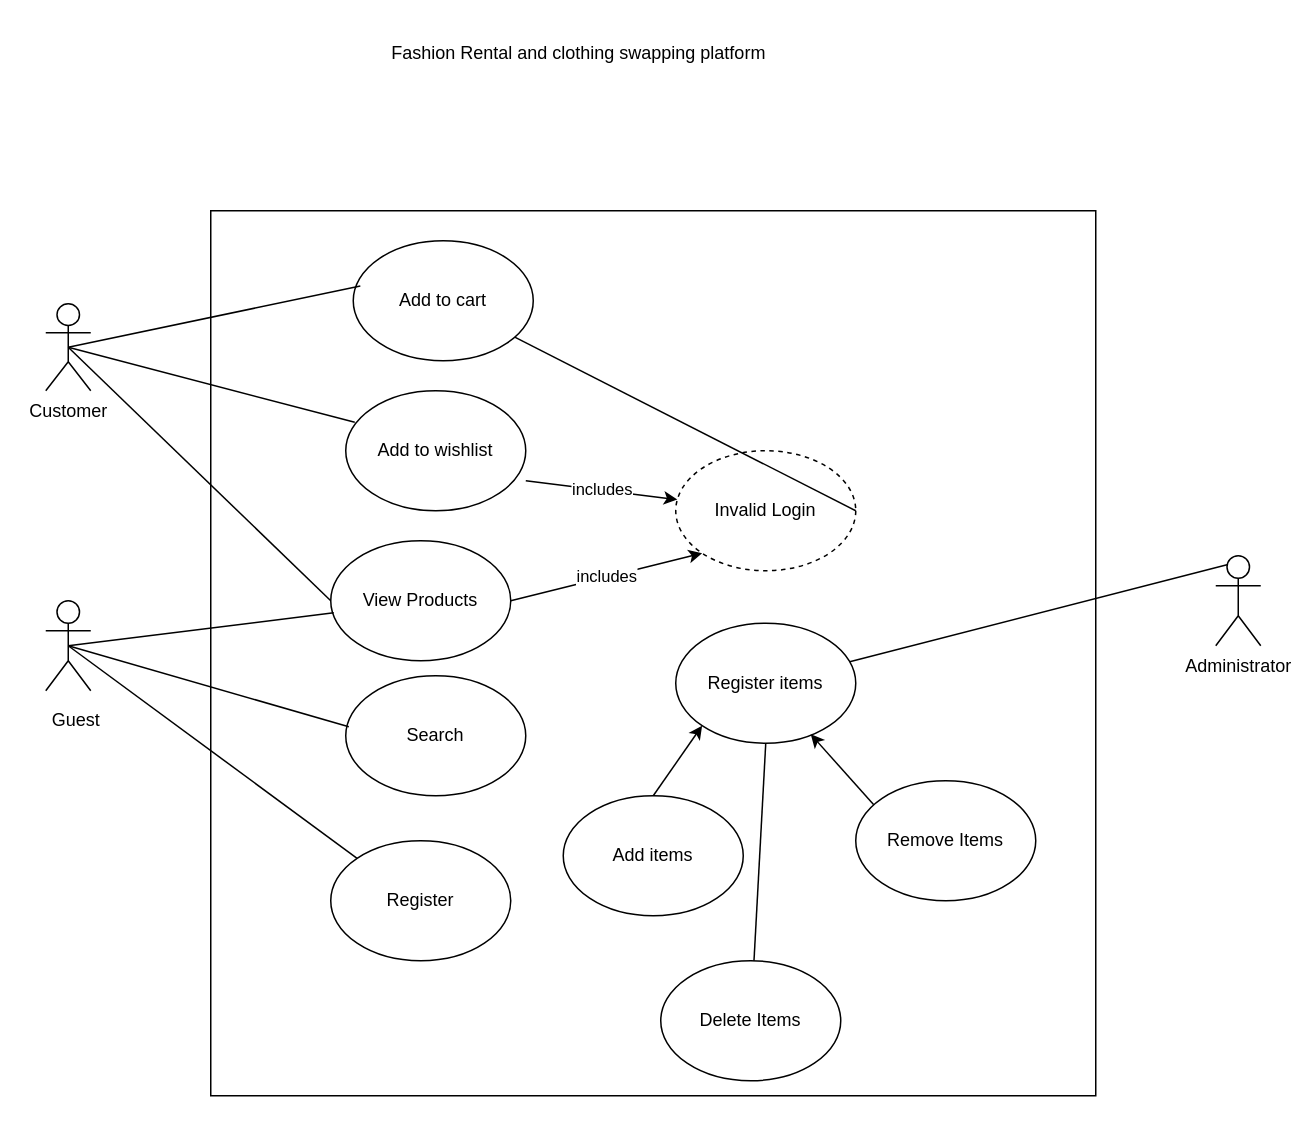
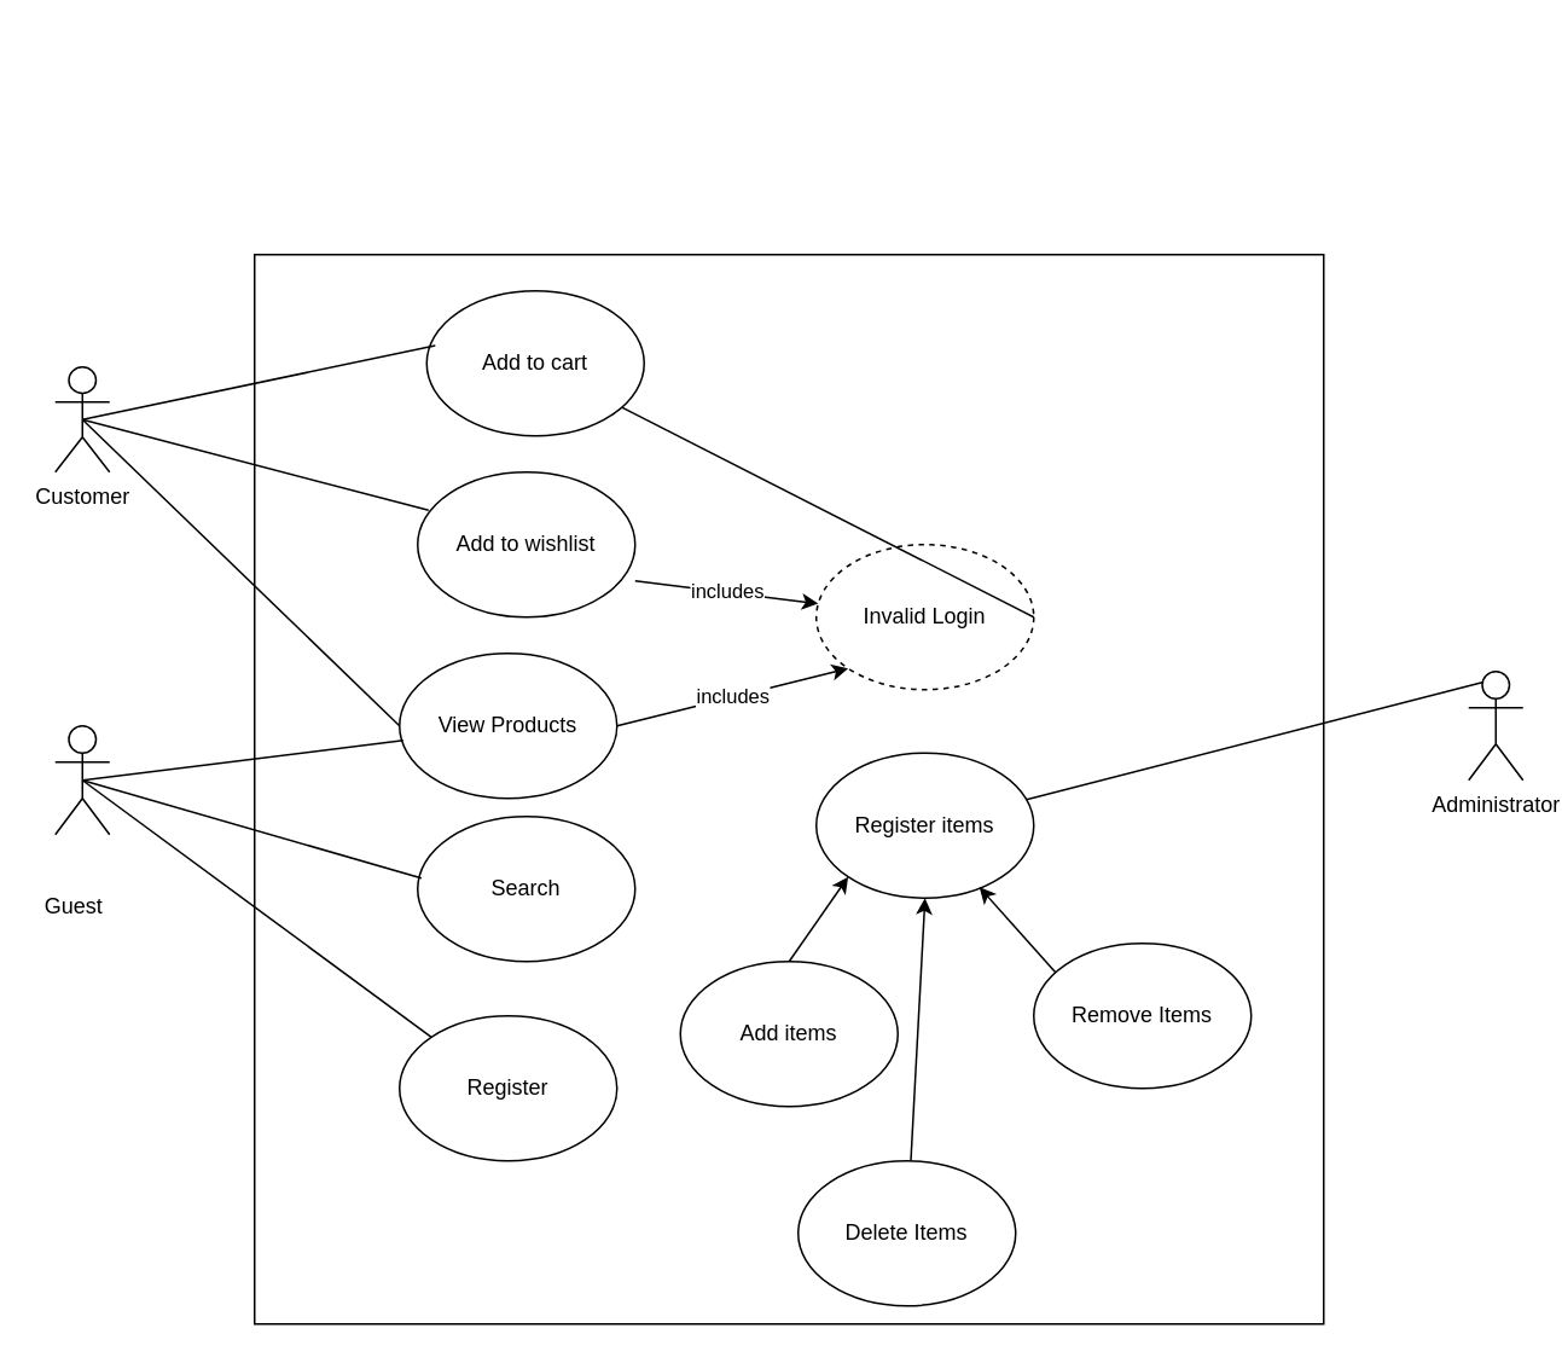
  <mxCell id="0" />
  <mxCell id="1" parent="0" />
  <mxCell id="2" value="" style="edgeStyle=none;html=1;" parent="1" edge="1"><mxGeometry relative="1" as="geometry"><mxPoint x="97.551" y="85" as="sourcePoint" /><mxPoint x="97.551" y="85" as="targetPoint" /></mxGeometry></mxCell>
  <mxCell id="3" value="" style="whiteSpace=wrap;html=1;aspect=fixed;" vertex="1" parent="1"><mxGeometry x="140" y="140" width="590" height="590" as="geometry" /></mxCell>
  <mxCell id="4" value="Customer" style="shape=umlActor;verticalLabelPosition=bottom;verticalAlign=top;html=1;outlineConnect=0;" vertex="1" parent="1"><mxGeometry x="30" y="202" width="30" height="58" as="geometry" /></mxCell>
  <mxCell id="5" value="" style="shape=umlActor;verticalLabelPosition=bottom;verticalAlign=top;html=1;outlineConnect=0;" vertex="1" parent="1"><mxGeometry x="30" y="400" width="30" height="60" as="geometry" /></mxCell>
- <mxCell id="6" value="Guest" style="text;html=1;align=center;verticalAlign=middle;resizable=0;points=[];autosize=1;strokeColor=none;fillColor=none;" vertex="1" parent="1"><mxGeometry x="20" y="465" width="60" height="30" as="geometry" /></mxCell>
+ <mxCell id="6" value="Guest" style="text;html=1;align=center;verticalAlign=middle;resizable=0;points=[];autosize=1;strokeColor=none;fillColor=none;" vertex="1" parent="1"><mxGeometry x="10" y="485" width="60" height="30" as="geometry" /></mxCell>
  <mxCell id="7" value="Administrator" style="shape=umlActor;verticalLabelPosition=bottom;verticalAlign=top;html=1;outlineConnect=0;" vertex="1" parent="1"><mxGeometry x="810" y="370" width="30" height="60" as="geometry" /></mxCell>
  <mxCell id="8" value="Add to cart" style="ellipse;whiteSpace=wrap;html=1;" vertex="1" parent="1"><mxGeometry x="235" y="160" width="120" height="80" as="geometry" /></mxCell>
  <mxCell id="9" value="View Products" style="ellipse;whiteSpace=wrap;html=1;" vertex="1" parent="1"><mxGeometry x="220" y="360" width="120" height="80" as="geometry" /></mxCell>
  <mxCell id="10" value="Add to wishlist" style="ellipse;whiteSpace=wrap;html=1;" vertex="1" parent="1"><mxGeometry x="230" y="260" width="120" height="80" as="geometry" /></mxCell>
  <mxCell id="11" value="Invalid Login" style="ellipse;whiteSpace=wrap;html=1;dashed=1;" vertex="1" parent="1"><mxGeometry x="450" y="300" width="120" height="80" as="geometry" /></mxCell>
  <mxCell id="12" value="Search" style="ellipse;whiteSpace=wrap;html=1;" vertex="1" parent="1"><mxGeometry x="230" y="450" width="120" height="80" as="geometry" /></mxCell>
  <mxCell id="13" value="Register" style="ellipse;whiteSpace=wrap;html=1;" vertex="1" parent="1"><mxGeometry x="220" y="560" width="120" height="80" as="geometry" /></mxCell>
  <mxCell id="14" value="Register items" style="ellipse;whiteSpace=wrap;html=1;" vertex="1" parent="1"><mxGeometry x="450" y="415" width="120" height="80" as="geometry" /></mxCell>
  <mxCell id="15" value="Add items" style="ellipse;whiteSpace=wrap;html=1;" vertex="1" parent="1"><mxGeometry x="375" y="530" width="120" height="80" as="geometry" /></mxCell>
  <mxCell id="16" value="Delete Items" style="ellipse;whiteSpace=wrap;html=1;" vertex="1" parent="1"><mxGeometry x="440" y="640" width="120" height="80" as="geometry" /></mxCell>
  <mxCell id="17" value="Remove Items" style="ellipse;whiteSpace=wrap;html=1;" vertex="1" parent="1"><mxGeometry x="570" y="520" width="120" height="80" as="geometry" /></mxCell>
  <mxCell id="18" value="" style="endArrow=none;html=1;exitX=0.5;exitY=0.5;exitDx=0;exitDy=0;exitPerimeter=0;entryX=0.169;entryY=0.085;entryDx=0;entryDy=0;entryPerimeter=0;" edge="1" parent="1" source="4" target="3"><mxGeometry width="50" height="50" relative="1" as="geometry"><mxPoint x="310" y="390" as="sourcePoint" /><mxPoint x="360" y="340" as="targetPoint" /></mxGeometry></mxCell>
  <mxCell id="19" value="" style="endArrow=none;html=1;entryX=0.017;entryY=0.425;entryDx=0;entryDy=0;entryPerimeter=0;exitX=0.5;exitY=0.5;exitDx=0;exitDy=0;exitPerimeter=0;" edge="1" parent="1" source="5" target="12"><mxGeometry width="50" height="50" relative="1" as="geometry"><mxPoint x="310" y="390" as="sourcePoint" /><mxPoint x="360" y="340" as="targetPoint" /></mxGeometry></mxCell>
  <mxCell id="20" value="" style="endArrow=none;html=1;entryX=0;entryY=0.5;entryDx=0;entryDy=0;exitX=0.5;exitY=0.5;exitDx=0;exitDy=0;exitPerimeter=0;" edge="1" parent="1" source="4" target="9"><mxGeometry width="50" height="50" relative="1" as="geometry"><mxPoint x="310" y="390" as="sourcePoint" /><mxPoint x="360" y="340" as="targetPoint" /></mxGeometry></mxCell>
  <mxCell id="21" value="" style="endArrow=none;html=1;entryX=0.05;entryY=0.263;entryDx=0;entryDy=0;entryPerimeter=0;exitX=0.5;exitY=0.5;exitDx=0;exitDy=0;exitPerimeter=0;" edge="1" parent="1" source="4" target="10"><mxGeometry width="50" height="50" relative="1" as="geometry"><mxPoint x="310" y="390" as="sourcePoint" /><mxPoint x="360" y="340" as="targetPoint" /></mxGeometry></mxCell>
  <mxCell id="22" value="" style="endArrow=none;html=1;entryX=0;entryY=0;entryDx=0;entryDy=0;exitX=0.5;exitY=0.5;exitDx=0;exitDy=0;exitPerimeter=0;" edge="1" parent="1" source="5" target="13"><mxGeometry width="50" height="50" relative="1" as="geometry"><mxPoint x="310" y="510" as="sourcePoint" /><mxPoint x="360" y="460" as="targetPoint" /></mxGeometry></mxCell>
  <mxCell id="23" value="" style="endArrow=none;html=1;exitX=0.5;exitY=0.5;exitDx=0;exitDy=0;exitPerimeter=0;entryX=0.017;entryY=0.6;entryDx=0;entryDy=0;entryPerimeter=0;" edge="1" parent="1" source="5" target="9"><mxGeometry width="50" height="50" relative="1" as="geometry"><mxPoint x="200" y="390" as="sourcePoint" /><mxPoint x="250" y="340" as="targetPoint" /></mxGeometry></mxCell>
  <mxCell id="24" value="" style="endArrow=none;html=1;entryX=0.25;entryY=0.1;entryDx=0;entryDy=0;entryPerimeter=0;" edge="1" parent="1" source="14" target="7"><mxGeometry width="50" height="50" relative="1" as="geometry"><mxPoint x="700" y="520" as="sourcePoint" /><mxPoint x="750" y="470" as="targetPoint" /></mxGeometry></mxCell>
  <mxCell id="25" value="" style="endArrow=none;html=1;exitX=1;exitY=0.5;exitDx=0;exitDy=0;" edge="1" parent="1" source="11" target="8"><mxGeometry width="50" height="50" relative="1" as="geometry"><mxPoint x="700" y="520" as="sourcePoint" /><mxPoint x="750" y="470" as="targetPoint" /></mxGeometry></mxCell>
  <mxCell id="26" value="includes" style="endArrow=classic;html=1;exitX=0.356;exitY=0.305;exitDx=0;exitDy=0;exitPerimeter=0;" edge="1" parent="1" source="3" target="11"><mxGeometry width="50" height="50" relative="1" as="geometry"><mxPoint x="100" y="520" as="sourcePoint" /><mxPoint x="150" y="470" as="targetPoint" /></mxGeometry></mxCell>
  <mxCell id="27" value="" style="endArrow=classic;html=1;exitX=0.5;exitY=0;exitDx=0;exitDy=0;entryX=0;entryY=1;entryDx=0;entryDy=0;" edge="1" parent="1" source="15" target="14"><mxGeometry width="50" height="50" relative="1" as="geometry"><mxPoint x="100" y="520" as="sourcePoint" /><mxPoint x="150" y="470" as="targetPoint" /></mxGeometry></mxCell>
- <mxCell id="28" value="" style="endArrow=none;html=1;entryX=0.5;entryY=1;entryDx=0;entryDy=0;" edge="1" parent="1" source="16" target="14"><mxGeometry width="50" height="50" relative="1" as="geometry"><mxPoint x="600" y="520" as="sourcePoint" /><mxPoint x="650" y="470" as="targetPoint" /></mxGeometry></mxCell>
+ <mxCell id="28" value="" style="endArrow=classic;html=1;entryX=0.5;entryY=1;entryDx=0;entryDy=0;" edge="1" parent="1" source="16" target="14"><mxGeometry width="50" height="50" relative="1" as="geometry"><mxPoint x="600" y="520" as="sourcePoint" /><mxPoint x="650" y="470" as="targetPoint" /></mxGeometry></mxCell>
  <mxCell id="29" value="" style="endArrow=classic;html=1;entryX=0.75;entryY=0.925;entryDx=0;entryDy=0;entryPerimeter=0;exitX=0.1;exitY=0.2;exitDx=0;exitDy=0;exitPerimeter=0;" edge="1" parent="1" source="17" target="14"><mxGeometry width="50" height="50" relative="1" as="geometry"><mxPoint x="600" y="520" as="sourcePoint" /><mxPoint x="650" y="470" as="targetPoint" /></mxGeometry></mxCell>
  <mxCell id="30" value="includes" style="endArrow=classic;html=1;exitX=1;exitY=0.5;exitDx=0;exitDy=0;entryX=0;entryY=1;entryDx=0;entryDy=0;" edge="1" parent="1" source="9" target="11"><mxGeometry relative="1" as="geometry"><mxPoint x="370" y="390" as="sourcePoint" /><mxPoint x="470" y="390" as="targetPoint" /></mxGeometry></mxCell>
- <mxCell id="31" value="Fashion Rental and clothing swapping platform" style="text;html=1;align=center;verticalAlign=middle;resizable=0;points=[];autosize=1;strokeColor=none;fillColor=none;" vertex="1" parent="1"><mxGeometry x="250" y="20" width="270" height="30" as="geometry" /></mxCell>
